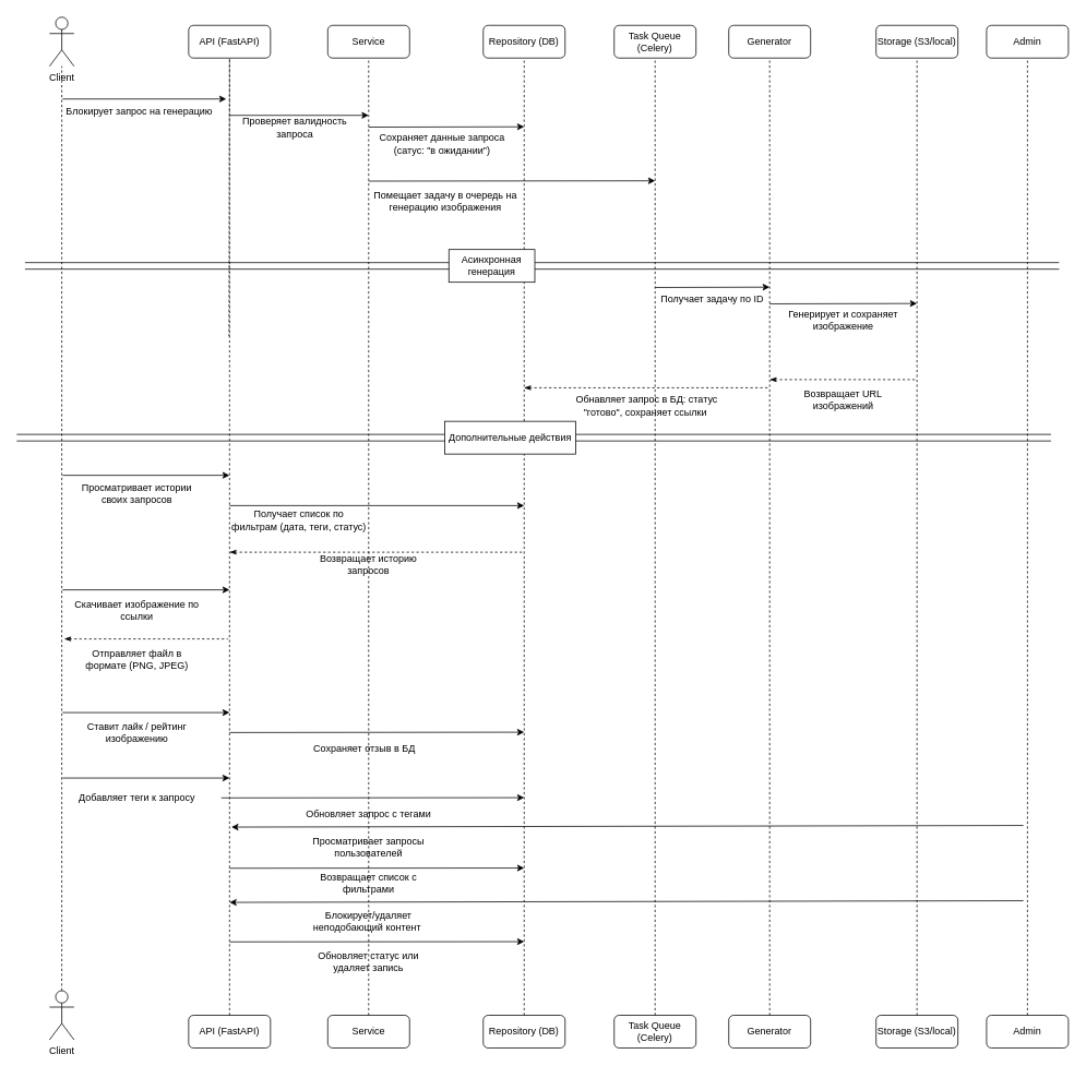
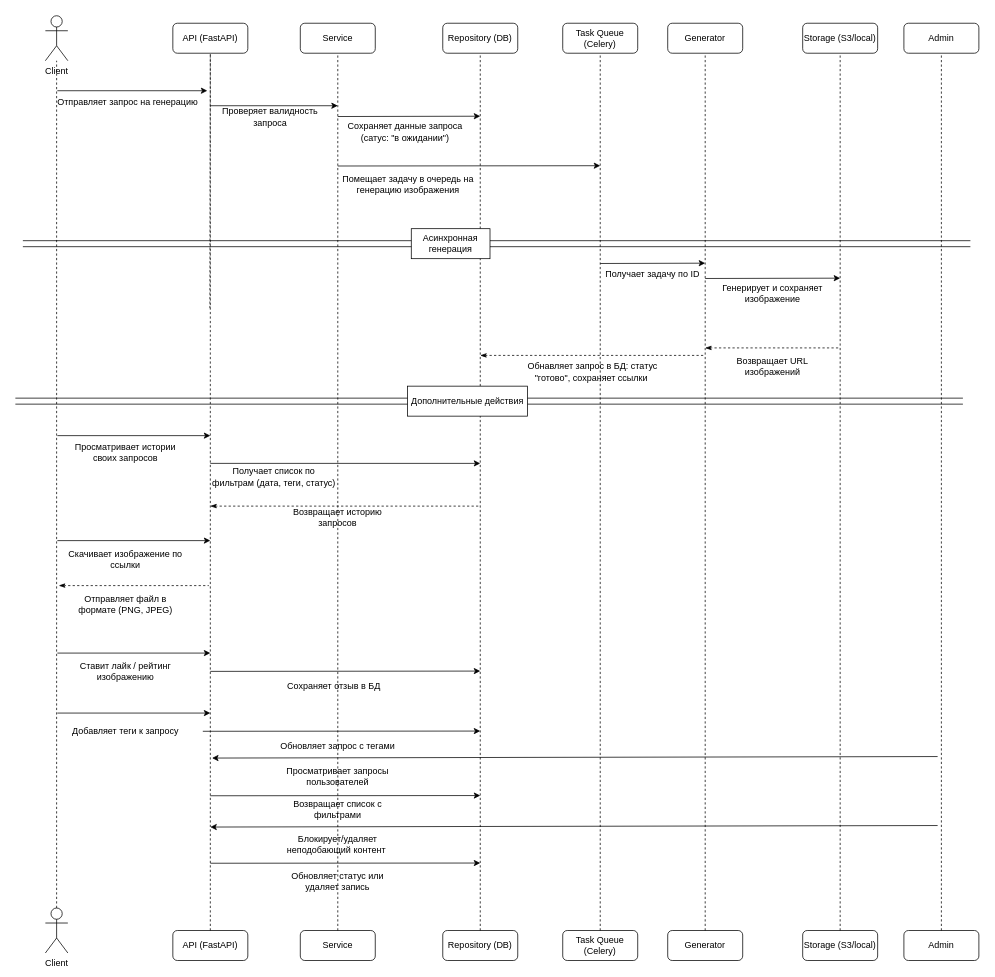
  <mxCell id="0" />
  <mxCell id="1" parent="0" />
  <mxCell id="2" value="Client" style="shape=umlActor;verticalLabelPosition=bottom;verticalAlign=top;html=1;" vertex="1" parent="1"><mxGeometry x="60" y="20" width="30" height="60" as="geometry" /></mxCell>
  <mxCell id="3" value="Client" style="shape=umlActor;verticalLabelPosition=bottom;verticalAlign=top;html=1;" vertex="1" parent="1"><mxGeometry x="60" y="1210" width="30" height="60" as="geometry" /></mxCell>
  <mxCell id="4" value="" style="endArrow=none;dashed=1;html=1;exitX=0.5;exitY=0;exitDx=0;exitDy=0;exitPerimeter=0;" edge="1" parent="1" source="3" target="2"><mxGeometry width="50" height="50" relative="1" as="geometry"><mxPoint x="120" y="380" as="sourcePoint" /><mxPoint x="170" y="330" as="targetPoint" /></mxGeometry></mxCell>
  <mxCell id="5" value="API (FastAPI)" style="rounded=1;whiteSpace=wrap;html=1;fillColor=none;" vertex="1" parent="1"><mxGeometry x="230" y="30" width="100" height="40" as="geometry" /></mxCell>
  <mxCell id="6" value="API (FastAPI)" style="rounded=1;whiteSpace=wrap;html=1;fillColor=none;" vertex="1" parent="1"><mxGeometry x="230" y="1240" width="100" height="40" as="geometry" /></mxCell>
  <mxCell id="7" value="" style="endArrow=none;dashed=1;html=1;exitX=0.5;exitY=0;exitDx=0;exitDy=0;exitPerimeter=0;entryX=0.5;entryY=1;entryDx=0;entryDy=0;" edge="1" parent="1" target="5"><mxGeometry width="50" height="50" relative="1" as="geometry"><mxPoint x="279.41" y="410" as="sourcePoint" /><mxPoint x="279.41" y="80" as="targetPoint" /></mxGeometry></mxCell>
  <mxCell id="8" value="" style="endArrow=none;dashed=1;html=1;exitX=0.5;exitY=0;exitDx=0;exitDy=0;entryX=0.5;entryY=1;entryDx=0;entryDy=0;" edge="1" parent="1" source="6" target="5"><mxGeometry width="50" height="50" relative="1" as="geometry"><mxPoint x="279.41" y="410" as="sourcePoint" /><mxPoint x="279.41" y="80" as="targetPoint" /></mxGeometry></mxCell>
  <mxCell id="9" value="Service" style="rounded=1;whiteSpace=wrap;html=1;fillColor=none;" vertex="1" parent="1"><mxGeometry x="400" y="30" width="100" height="40" as="geometry" /></mxCell>
  <mxCell id="10" value="Service" style="rounded=1;whiteSpace=wrap;html=1;fillColor=none;" vertex="1" parent="1"><mxGeometry x="400" y="1240" width="100" height="40" as="geometry" /></mxCell>
  <mxCell id="11" value="" style="endArrow=none;dashed=1;html=1;exitX=0.5;exitY=0;exitDx=0;exitDy=0;entryX=0.5;entryY=1;entryDx=0;entryDy=0;" edge="1" parent="1" source="10" target="9"><mxGeometry width="50" height="50" relative="1" as="geometry"><mxPoint x="479.66" y="430" as="sourcePoint" /><mxPoint x="480.25" y="90" as="targetPoint" /></mxGeometry></mxCell>
  <mxCell id="12" value="Repository (DB)" style="rounded=1;whiteSpace=wrap;html=1;fillColor=none;" vertex="1" parent="1"><mxGeometry x="590" y="30" width="100" height="40" as="geometry" /></mxCell>
  <mxCell id="13" value="Repository (DB)" style="rounded=1;whiteSpace=wrap;html=1;fillColor=none;" vertex="1" parent="1"><mxGeometry x="590" y="1240" width="100" height="40" as="geometry" /></mxCell>
  <mxCell id="14" value="" style="endArrow=none;dashed=1;html=1;entryX=0.5;entryY=1;entryDx=0;entryDy=0;exitX=0.5;exitY=0;exitDx=0;exitDy=0;" edge="1" parent="1" source="13" target="12"><mxGeometry width="50" height="50" relative="1" as="geometry"><mxPoint x="650" y="410" as="sourcePoint" /><mxPoint x="649.5" y="80" as="targetPoint" /></mxGeometry></mxCell>
  <mxCell id="15" value="Task Queue (Celery&lt;span style=&quot;font-family: monospace; font-size: 0px; text-align: start; text-wrap-mode: nowrap;&quot;&gt;%3CmxGraphModel%3E%3Croot%3E%3CmxCell%20id%3D%220%22%2F%3E%3CmxCell%20id%3D%221%22%20parent%3D%220%22%2F%3E%3CmxCell%20id%3D%222%22%20value%3D%22Repository%20(DB)%22%20style%3D%22rounded%3D1%3BwhiteSpace%3Dwrap%3Bhtml%3D1%3BfillColor%3Dnone%3B%22%20vertex%3D%221%22%20parent%3D%221%22%3E%3CmxGeometry%20x%3D%22670%22%20y%3D%22190%22%20width%3D%22100%22%20height%3D%2240%22%20as%3D%22geometry%22%2F%3E%3C%2FmxCell%3E%3C%2Froot%3E%3C%2FmxGraphModel%3E&lt;/span&gt;)" style="rounded=1;whiteSpace=wrap;html=1;fillColor=none;" vertex="1" parent="1"><mxGeometry x="750" y="30" width="100" height="40" as="geometry" /></mxCell>
  <mxCell id="16" value="Task Queue (Celery&lt;span style=&quot;font-family: monospace; font-size: 0px; text-align: start; text-wrap-mode: nowrap;&quot;&gt;%3CmxGraphModel%3E%3Croot%3E%3CmxCell%20id%3D%220%22%2F%3E%3CmxCell%20id%3D%221%22%20parent%3D%220%22%2F%3E%3CmxCell%20id%3D%222%22%20value%3D%22Repository%20(DB)%22%20style%3D%22rounded%3D1%3BwhiteSpace%3Dwrap%3Bhtml%3D1%3BfillColor%3Dnone%3B%22%20vertex%3D%221%22%20parent%3D%221%22%3E%3CmxGeometry%20x%3D%22670%22%20y%3D%22190%22%20width%3D%22100%22%20height%3D%2240%22%20as%3D%22geometry%22%2F%3E%3C%2FmxCell%3E%3C%2Froot%3E%3C%2FmxGraphModel%3E&lt;/span&gt;)" style="rounded=1;whiteSpace=wrap;html=1;fillColor=none;" vertex="1" parent="1"><mxGeometry x="750" y="1240" width="100" height="40" as="geometry" /></mxCell>
  <mxCell id="17" value="" style="endArrow=none;dashed=1;html=1;entryX=0.5;entryY=1;entryDx=0;entryDy=0;exitX=0.5;exitY=0;exitDx=0;exitDy=0;" edge="1" parent="1" source="16" target="15"><mxGeometry width="50" height="50" relative="1" as="geometry"><mxPoint x="820" y="380" as="sourcePoint" /><mxPoint x="819.66" y="100" as="targetPoint" /></mxGeometry></mxCell>
  <mxCell id="18" value="" style="endArrow=classic;html=1;" edge="1" parent="1"><mxGeometry width="50" height="50" relative="1" as="geometry"><mxPoint x="76" y="120" as="sourcePoint" /><mxPoint x="276" y="120" as="targetPoint" /></mxGeometry></mxCell>
  <mxCell id="19" value="Storage (S3/local)" style="rounded=1;whiteSpace=wrap;html=1;fillColor=none;" vertex="1" parent="1"><mxGeometry x="1070" y="30" width="100" height="40" as="geometry" /></mxCell>
  <mxCell id="20" value="Admin" style="rounded=1;whiteSpace=wrap;html=1;fillColor=none;" vertex="1" parent="1"><mxGeometry x="1205" y="30" width="100" height="40" as="geometry" /></mxCell>
  <mxCell id="21" value="Storage (S3/local)" style="rounded=1;whiteSpace=wrap;html=1;fillColor=none;" vertex="1" parent="1"><mxGeometry x="1070" y="1240" width="100" height="40" as="geometry" /></mxCell>
  <mxCell id="22" value="" style="endArrow=none;dashed=1;html=1;entryX=0.5;entryY=1;entryDx=0;entryDy=0;exitX=0.5;exitY=0;exitDx=0;exitDy=0;" edge="1" parent="1" source="21" target="19"><mxGeometry width="50" height="50" relative="1" as="geometry"><mxPoint x="950" y="400" as="sourcePoint" /><mxPoint x="949.5" y="80" as="targetPoint" /></mxGeometry></mxCell>
  <mxCell id="23" value="Admin" style="rounded=1;whiteSpace=wrap;html=1;fillColor=none;" vertex="1" parent="1"><mxGeometry x="1205" y="1240" width="100" height="40" as="geometry" /></mxCell>
  <mxCell id="24" value="" style="endArrow=none;dashed=1;html=1;entryX=0.5;entryY=1;entryDx=0;entryDy=0;exitX=0.5;exitY=0;exitDx=0;exitDy=0;" edge="1" parent="1" source="23" target="20"><mxGeometry width="50" height="50" relative="1" as="geometry"><mxPoint x="1100" y="390" as="sourcePoint" /><mxPoint x="1089.5" y="80" as="targetPoint" /></mxGeometry></mxCell>
- <mxCell id="25" value="Блокирует запрос на генерацию" style="text;html=1;align=center;verticalAlign=middle;whiteSpace=wrap;rounded=0;" vertex="1" parent="1"><mxGeometry x="70" y="120" width="200" height="30" as="geometry" /></mxCell>
+ <mxCell id="25" value="Отправляет запрос на генерацию" style="text;html=1;align=center;verticalAlign=middle;whiteSpace=wrap;rounded=0;" vertex="1" parent="1"><mxGeometry x="70" y="120" width="200" height="30" as="geometry" /></mxCell>
  <mxCell id="26" value="" style="endArrow=classic;html=1;" edge="1" parent="1"><mxGeometry width="50" height="50" relative="1" as="geometry"><mxPoint x="280" y="140" as="sourcePoint" /><mxPoint x="450" y="140" as="targetPoint" /></mxGeometry></mxCell>
  <mxCell id="27" value="Проверяет валидность запроса" style="text;html=1;align=center;verticalAlign=middle;whiteSpace=wrap;rounded=0;" vertex="1" parent="1"><mxGeometry x="280" y="140" width="160" height="30" as="geometry" /></mxCell>
  <mxCell id="28" value="" style="endArrow=classic;html=1;" edge="1" parent="1"><mxGeometry width="50" height="50" relative="1" as="geometry"><mxPoint x="450" y="154.41" as="sourcePoint" /><mxPoint x="640" y="154" as="targetPoint" /></mxGeometry></mxCell>
  <mxCell id="29" value="Сохраняет данные запроса (сатус: &quot;в ожидании&quot;)" style="text;html=1;align=center;verticalAlign=middle;whiteSpace=wrap;rounded=0;" vertex="1" parent="1"><mxGeometry x="460" y="160" width="160" height="30" as="geometry" /></mxCell>
  <mxCell id="30" value="" style="endArrow=classic;html=1;" edge="1" parent="1"><mxGeometry width="50" height="50" relative="1" as="geometry"><mxPoint x="450" y="220.41" as="sourcePoint" /><mxPoint x="800" y="220" as="targetPoint" /></mxGeometry></mxCell>
  <mxCell id="31" value="Помещает задачу в очередь на генерацию изображения" style="text;html=1;align=center;verticalAlign=middle;whiteSpace=wrap;rounded=0;" vertex="1" parent="1"><mxGeometry x="454" y="230" width="180" height="30" as="geometry" /></mxCell>
  <mxCell id="32" value="" style="endArrow=none;html=1;" edge="1" parent="1"><mxGeometry width="50" height="50" relative="1" as="geometry"><mxPoint x="30" y="320" as="sourcePoint" /><mxPoint x="1293.704" y="320" as="targetPoint" /></mxGeometry></mxCell>
  <mxCell id="33" value="" style="endArrow=none;html=1;" edge="1" parent="1"><mxGeometry width="50" height="50" relative="1" as="geometry"><mxPoint x="30" y="328" as="sourcePoint" /><mxPoint x="1293.704" y="328" as="targetPoint" /></mxGeometry></mxCell>
  <mxCell id="34" value="Асинхронная генерация" style="rounded=0;whiteSpace=wrap;html=1;" vertex="1" parent="1"><mxGeometry x="548" y="304" width="105" height="40" as="geometry" /></mxCell>
  <mxCell id="35" value="Generator" style="rounded=1;whiteSpace=wrap;html=1;fillColor=none;" vertex="1" parent="1"><mxGeometry x="890" y="30" width="100" height="40" as="geometry" /></mxCell>
  <mxCell id="36" value="Generator" style="rounded=1;whiteSpace=wrap;html=1;fillColor=none;" vertex="1" parent="1"><mxGeometry x="890" y="1240" width="100" height="40" as="geometry" /></mxCell>
  <mxCell id="37" value="" style="endArrow=none;dashed=1;html=1;entryX=0.5;entryY=1;entryDx=0;entryDy=0;exitX=0.5;exitY=0;exitDx=0;exitDy=0;" edge="1" parent="1" source="36" target="35"><mxGeometry width="50" height="50" relative="1" as="geometry"><mxPoint x="930" y="810" as="sourcePoint" /><mxPoint x="939" y="80" as="targetPoint" /></mxGeometry></mxCell>
  <mxCell id="38" value="" style="endArrow=classic;html=1;" edge="1" parent="1"><mxGeometry width="50" height="50" relative="1" as="geometry"><mxPoint x="800" y="350.41" as="sourcePoint" /><mxPoint x="940" y="350" as="targetPoint" /></mxGeometry></mxCell>
  <mxCell id="39" value="Получает задачу по ID" style="text;html=1;align=center;verticalAlign=middle;whiteSpace=wrap;rounded=0;" vertex="1" parent="1"><mxGeometry x="790" y="350" width="160" height="30" as="geometry" /></mxCell>
  <mxCell id="40" value="" style="endArrow=classic;html=1;" edge="1" parent="1"><mxGeometry width="50" height="50" relative="1" as="geometry"><mxPoint x="940" y="370.41" as="sourcePoint" /><mxPoint x="1120" y="370" as="targetPoint" /></mxGeometry></mxCell>
  <mxCell id="41" value="Генерирует и сохраняет изображение" style="text;html=1;align=center;verticalAlign=middle;whiteSpace=wrap;rounded=0;" vertex="1" parent="1"><mxGeometry x="950" y="375" width="160" height="30" as="geometry" /></mxCell>
  <mxCell id="42" value="" style="endArrow=none;dashed=1;html=1;startArrow=classicThin;startFill=1;" edge="1" parent="1"><mxGeometry width="50" height="50" relative="1" as="geometry"><mxPoint x="940" y="463" as="sourcePoint" /><mxPoint x="1120" y="463" as="targetPoint" /></mxGeometry></mxCell>
  <mxCell id="43" value="Возвращает URL изображений" style="text;html=1;align=center;verticalAlign=middle;whiteSpace=wrap;rounded=0;" vertex="1" parent="1"><mxGeometry x="950" y="473" width="160" height="30" as="geometry" /></mxCell>
  <mxCell id="44" value="" style="endArrow=none;dashed=1;html=1;startArrow=classicThin;startFill=1;" edge="1" parent="1"><mxGeometry width="50" height="50" relative="1" as="geometry"><mxPoint x="640" y="473" as="sourcePoint" /><mxPoint x="940" y="473" as="targetPoint" /></mxGeometry></mxCell>
  <mxCell id="45" value="Обнавляет запрос в БД: статус &quot;готово&quot;, сохраняет ссылки&amp;nbsp;" style="text;html=1;align=center;verticalAlign=middle;whiteSpace=wrap;rounded=0;" vertex="1" parent="1"><mxGeometry x="690" y="480" width="200" height="30" as="geometry" /></mxCell>
  <mxCell id="46" value="" style="endArrow=none;html=1;" edge="1" parent="1"><mxGeometry width="50" height="50" relative="1" as="geometry"><mxPoint x="20" y="530" as="sourcePoint" /><mxPoint x="1283.704" y="530" as="targetPoint" /></mxGeometry></mxCell>
  <mxCell id="47" value="" style="endArrow=none;html=1;" edge="1" parent="1"><mxGeometry width="50" height="50" relative="1" as="geometry"><mxPoint x="20" y="538" as="sourcePoint" /><mxPoint x="1283.704" y="538" as="targetPoint" /></mxGeometry></mxCell>
  <mxCell id="48" value="Дополнительные действия" style="rounded=0;whiteSpace=wrap;html=1;" vertex="1" parent="1"><mxGeometry x="543" y="514" width="160" height="40" as="geometry" /></mxCell>
  <mxCell id="49" value="" style="endArrow=classic;html=1;" edge="1" parent="1"><mxGeometry width="50" height="50" relative="1" as="geometry"><mxPoint x="76" y="580" as="sourcePoint" /><mxPoint x="280" y="580" as="targetPoint" /></mxGeometry></mxCell>
  <mxCell id="50" value="Просматривает истории своих запросов" style="text;html=1;align=center;verticalAlign=middle;whiteSpace=wrap;rounded=0;" vertex="1" parent="1"><mxGeometry x="87" y="587" width="160" height="30" as="geometry" /></mxCell>
  <mxCell id="51" value="" style="endArrow=classic;html=1;" edge="1" parent="1"><mxGeometry width="50" height="50" relative="1" as="geometry"><mxPoint x="280" y="617" as="sourcePoint" /><mxPoint x="640" y="617" as="targetPoint" /></mxGeometry></mxCell>
  <mxCell id="52" value="Получает список по фильтрам (дата, теги, статус)" style="text;html=1;align=center;verticalAlign=middle;whiteSpace=wrap;rounded=0;" vertex="1" parent="1"><mxGeometry x="280" y="620" width="170" height="30" as="geometry" /></mxCell>
  <mxCell id="53" value="" style="endArrow=none;dashed=1;html=1;startArrow=classicThin;startFill=1;" edge="1" parent="1"><mxGeometry width="50" height="50" relative="1" as="geometry"><mxPoint x="280" y="674" as="sourcePoint" /><mxPoint x="640" y="674" as="targetPoint" /></mxGeometry></mxCell>
  <mxCell id="54" value="Возвращает историю запросов" style="text;html=1;align=center;verticalAlign=middle;whiteSpace=wrap;rounded=0;" vertex="1" parent="1"><mxGeometry x="365" y="674" width="170" height="30" as="geometry" /></mxCell>
  <mxCell id="55" value="" style="endArrow=classic;html=1;" edge="1" parent="1"><mxGeometry width="50" height="50" relative="1" as="geometry"><mxPoint x="76" y="720" as="sourcePoint" /><mxPoint x="280" y="720" as="targetPoint" /></mxGeometry></mxCell>
  <mxCell id="56" value="Скачивает изображение по ссылки" style="text;html=1;align=center;verticalAlign=middle;whiteSpace=wrap;rounded=0;" vertex="1" parent="1"><mxGeometry x="87" y="730" width="160" height="30" as="geometry" /></mxCell>
  <mxCell id="57" value="" style="endArrow=none;dashed=1;html=1;startArrow=classicThin;startFill=1;" edge="1" parent="1"><mxGeometry width="50" height="50" relative="1" as="geometry"><mxPoint x="78" y="780" as="sourcePoint" /><mxPoint x="278" y="780" as="targetPoint" /></mxGeometry></mxCell>
  <mxCell id="58" value="Отправляет файл в формате (PNG, JPEG)" style="text;html=1;align=center;verticalAlign=middle;whiteSpace=wrap;rounded=0;" vertex="1" parent="1"><mxGeometry x="87" y="790" width="160" height="30" as="geometry" /></mxCell>
  <mxCell id="59" value="" style="endArrow=classic;html=1;" edge="1" parent="1"><mxGeometry width="50" height="50" relative="1" as="geometry"><mxPoint x="76" y="870" as="sourcePoint" /><mxPoint x="280" y="870" as="targetPoint" /></mxGeometry></mxCell>
  <mxCell id="60" value="Ставит лайк / рейтинг изображению" style="text;html=1;align=center;verticalAlign=middle;whiteSpace=wrap;rounded=0;" vertex="1" parent="1"><mxGeometry x="87" y="880" width="160" height="30" as="geometry" /></mxCell>
  <mxCell id="61" value="" style="endArrow=classic;html=1;" edge="1" parent="1"><mxGeometry width="50" height="50" relative="1" as="geometry"><mxPoint x="280" y="894.41" as="sourcePoint" /><mxPoint x="640" y="894" as="targetPoint" /></mxGeometry></mxCell>
  <mxCell id="62" value="Сохраняет отзыв в БД" style="text;html=1;align=center;verticalAlign=middle;whiteSpace=wrap;rounded=0;" vertex="1" parent="1"><mxGeometry x="365" y="900" width="160" height="30" as="geometry" /></mxCell>
  <mxCell id="63" value="" style="endArrow=classic;html=1;" edge="1" parent="1"><mxGeometry width="50" height="50" relative="1" as="geometry"><mxPoint x="76" y="950" as="sourcePoint" /><mxPoint x="280" y="950" as="targetPoint" /></mxGeometry></mxCell>
  <mxCell id="64" value="Добавляет теги к запросу" style="text;html=1;align=center;verticalAlign=middle;whiteSpace=wrap;rounded=0;" vertex="1" parent="1"><mxGeometry x="87" y="960" width="160" height="30" as="geometry" /></mxCell>
  <mxCell id="65" value="" style="endArrow=classic;html=1;" edge="1" parent="1"><mxGeometry width="50" height="50" relative="1" as="geometry"><mxPoint x="270" y="974.29" as="sourcePoint" /><mxPoint x="640" y="974" as="targetPoint" /></mxGeometry></mxCell>
  <mxCell id="66" value="Обновляет запрос с тегами" style="text;html=1;align=center;verticalAlign=middle;whiteSpace=wrap;rounded=0;" vertex="1" parent="1"><mxGeometry x="370" y="980" width="160" height="30" as="geometry" /></mxCell>
  <mxCell id="67" value="" style="endArrow=none;html=1;endFill=0;startArrow=classic;startFill=1;" edge="1" parent="1"><mxGeometry width="50" height="50" relative="1" as="geometry"><mxPoint x="282.315" y="1010" as="sourcePoint" /><mxPoint x="1250" y="1008" as="targetPoint" /></mxGeometry></mxCell>
  <mxCell id="68" value="Просматривает запросы пользователей" style="text;html=1;align=center;verticalAlign=middle;whiteSpace=wrap;rounded=0;" vertex="1" parent="1"><mxGeometry x="370" y="1020" width="160" height="30" as="geometry" /></mxCell>
  <mxCell id="69" value="" style="endArrow=classic;html=1;" edge="1" parent="1"><mxGeometry width="50" height="50" relative="1" as="geometry"><mxPoint x="280" y="1060.29" as="sourcePoint" /><mxPoint x="640" y="1060" as="targetPoint" /></mxGeometry></mxCell>
  <mxCell id="70" value="Возвращает список с фильтрами" style="text;html=1;align=center;verticalAlign=middle;whiteSpace=wrap;rounded=0;" vertex="1" parent="1"><mxGeometry x="370" y="1064" width="160" height="30" as="geometry" /></mxCell>
  <mxCell id="71" value="" style="endArrow=none;html=1;endFill=0;startArrow=classic;startFill=1;" edge="1" parent="1"><mxGeometry width="50" height="50" relative="1" as="geometry"><mxPoint x="280.005" y="1102" as="sourcePoint" /><mxPoint x="1250" y="1100" as="targetPoint" /></mxGeometry></mxCell>
  <mxCell id="72" value="Блокирует/удаляет неподобающий контент&amp;nbsp;" style="text;html=1;align=center;verticalAlign=middle;whiteSpace=wrap;rounded=0;" vertex="1" parent="1"><mxGeometry x="370" y="1110" width="160" height="30" as="geometry" /></mxCell>
  <mxCell id="73" value="" style="endArrow=classic;html=1;" edge="1" parent="1"><mxGeometry width="50" height="50" relative="1" as="geometry"><mxPoint x="280" y="1150.29" as="sourcePoint" /><mxPoint x="640" y="1150" as="targetPoint" /></mxGeometry></mxCell>
  <mxCell id="74" value="Обновляет статус или удаляет запись" style="text;html=1;align=center;verticalAlign=middle;whiteSpace=wrap;rounded=0;" vertex="1" parent="1"><mxGeometry x="370" y="1160" width="160" height="30" as="geometry" /></mxCell>
